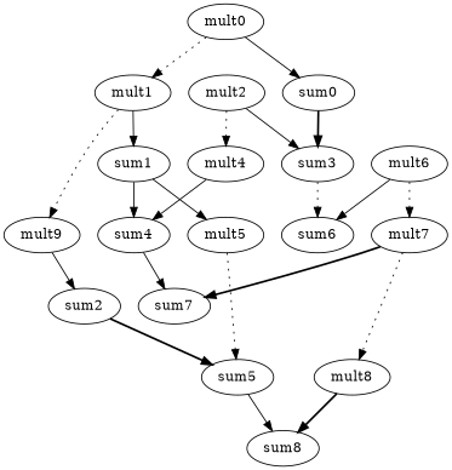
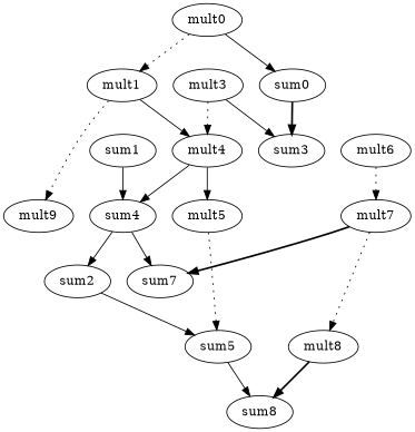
  strict digraph {
    edge [style=solid]
    n1 [label=mult0]
    n2 [label=sum0]
    n3 [label=mult1]
    n4 [label=sum3]
    n5 [label=sum1]
    n6 [label=mult9]
-   n7 [label=sum6]
    n8 [label=sum4]
    n9 [label=sum2]
    n10 [label=sum7]
    n11 [label=sum5]
    n12 [label=sum8]
-   n13 [label=mult2]
+   n13 [label=mult3]
    n14 [label=mult4]
    n15 [label=mult5]
    n16 [label=mult6]
    n17 [label=mult7]
    n18 [label=mult8]
    n1 -> n2
    n1 -> n3 [style=dotted]
    n2 -> n4 [style=bold]
-   n3 -> n5
+   n3 -> n14
    n3 -> n6 [style=dotted]
-   n4 -> n7 [style=dotted]
    n5 -> n8
-   n6 -> n9
+   n8 -> n9
    n8 -> n10
-   n9 -> n11 [style=bold]
+   n9 -> n11
    n11 -> n12
    n13 -> n4
    n13 -> n14 [style=dotted]
    n14 -> n8
-   n5 -> n15
+   n14 -> n15
    n15 -> n11 [style=dotted]
-   n16 -> n7
    n16 -> n17 [style=dotted]
    n17 -> n10 [style=bold]
    n17 -> n18 [style=dotted]
    n18 -> n12 [style=bold]
  }
